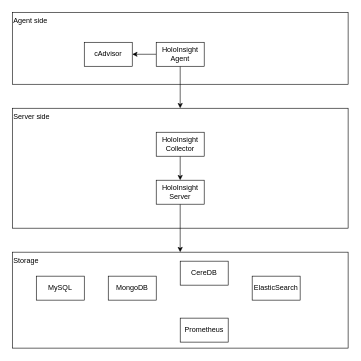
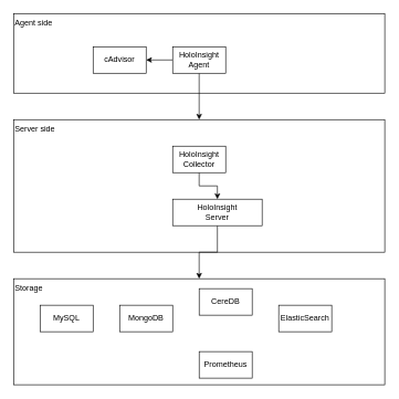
  <mxCell id="0" />
  <mxCell id="1" parent="0" />
  <mxCell id="2" value="&lt;span style=&quot;&quot;&gt;Server side&lt;/span&gt;" style="rounded=0;whiteSpace=wrap;html=1;align=left;verticalAlign=top;" vertex="1" parent="1"><mxGeometry x="20" y="180" width="560" height="200" as="geometry" /></mxCell>
  <mxCell id="3" value="Storage" style="whiteSpace=wrap;html=1;align=left;verticalAlign=top;" vertex="1" parent="1"><mxGeometry x="20" y="420" width="560" height="160" as="geometry" /></mxCell>
  <mxCell id="4" value="CereDB" style="rounded=0;whiteSpace=wrap;html=1;" vertex="1" parent="1"><mxGeometry x="300" y="435" width="80" height="40" as="geometry" /></mxCell>
  <mxCell id="5" value="&lt;span style=&quot;&quot;&gt;MongoDB&lt;/span&gt;" style="rounded=0;whiteSpace=wrap;html=1;" vertex="1" parent="1"><mxGeometry x="180" y="460" width="80" height="40" as="geometry" /></mxCell>
  <mxCell id="6" value="MySQL" style="rounded=0;whiteSpace=wrap;html=1;" vertex="1" parent="1"><mxGeometry x="60" y="460" width="80" height="40" as="geometry" /></mxCell>
  <mxCell id="7" value="&lt;span style=&quot;&quot;&gt;ElasticSearch&lt;/span&gt;" style="rounded=0;whiteSpace=wrap;html=1;" vertex="1" parent="1"><mxGeometry x="420" y="460" width="80" height="40" as="geometry" /></mxCell>
  <mxCell id="8" value="&lt;span style=&quot;&quot;&gt;Prometheus&lt;/span&gt;" style="rounded=0;whiteSpace=wrap;html=1;" vertex="1" parent="1"><mxGeometry x="300" y="530" width="80" height="40" as="geometry" /></mxCell>
  <mxCell id="9" style="edgeStyle=orthogonalEdgeStyle;rounded=0;orthogonalLoop=1;jettySize=auto;html=1;" edge="1" parent="1" source="10" target="3"><mxGeometry relative="1" as="geometry" /></mxCell>
- <mxCell id="10" value="&lt;span style=&quot;&quot;&gt;HoloInsight&lt;br&gt;Server&lt;br&gt;&lt;/span&gt;" style="rounded=0;whiteSpace=wrap;html=1;" vertex="1" parent="1"><mxGeometry x="260" y="300" width="80" height="40" as="geometry" /></mxCell>
+ <mxCell id="10" value="&lt;span style=&quot;&quot;&gt;HoloInsight&lt;br&gt;Server&lt;br&gt;&lt;/span&gt;" style="rounded=0;whiteSpace=wrap;html=1;" vertex="1" parent="1"><mxGeometry x="260" y="300" width="135" height="40" as="geometry" /></mxCell>
  <mxCell id="11" style="edgeStyle=orthogonalEdgeStyle;rounded=0;orthogonalLoop=1;jettySize=auto;html=1;" edge="1" parent="1" source="12" target="10"><mxGeometry relative="1" as="geometry" /></mxCell>
  <mxCell id="12" value="HoloInsight&lt;br&gt;Collector&lt;span style=&quot;&quot;&gt;&lt;br&gt;&lt;/span&gt;" style="rounded=0;whiteSpace=wrap;html=1;" vertex="1" parent="1"><mxGeometry x="260" y="220" width="80" height="40" as="geometry" /></mxCell>
  <mxCell id="13" value="&lt;span style=&quot;&quot;&gt;Agent side&lt;/span&gt;" style="rounded=0;whiteSpace=wrap;html=1;align=left;verticalAlign=top;" vertex="1" parent="1"><mxGeometry x="20" y="20" width="560" height="120" as="geometry" /></mxCell>
  <mxCell id="14" style="edgeStyle=orthogonalEdgeStyle;rounded=0;orthogonalLoop=1;jettySize=auto;html=1;entryX=1;entryY=0.5;entryDx=0;entryDy=0;" edge="1" parent="1" source="16" target="17"><mxGeometry relative="1" as="geometry" /></mxCell>
  <mxCell id="15" style="edgeStyle=orthogonalEdgeStyle;rounded=0;orthogonalLoop=1;jettySize=auto;html=1;" edge="1" parent="1" source="16" target="2"><mxGeometry relative="1" as="geometry" /></mxCell>
  <mxCell id="16" value="&lt;span style=&quot;&quot;&gt;HoloInsight&lt;/span&gt;&lt;br style=&quot;&quot;&gt;&lt;span style=&quot;&quot;&gt;Agent&lt;/span&gt;" style="rounded=0;whiteSpace=wrap;html=1;" vertex="1" parent="1"><mxGeometry x="260" y="70" width="80" height="40" as="geometry" /></mxCell>
  <mxCell id="17" value="&lt;span style=&quot;&quot;&gt;cAdvisor&lt;/span&gt;" style="rounded=0;whiteSpace=wrap;html=1;" vertex="1" parent="1"><mxGeometry x="140" y="70" width="80" height="40" as="geometry" /></mxCell>
